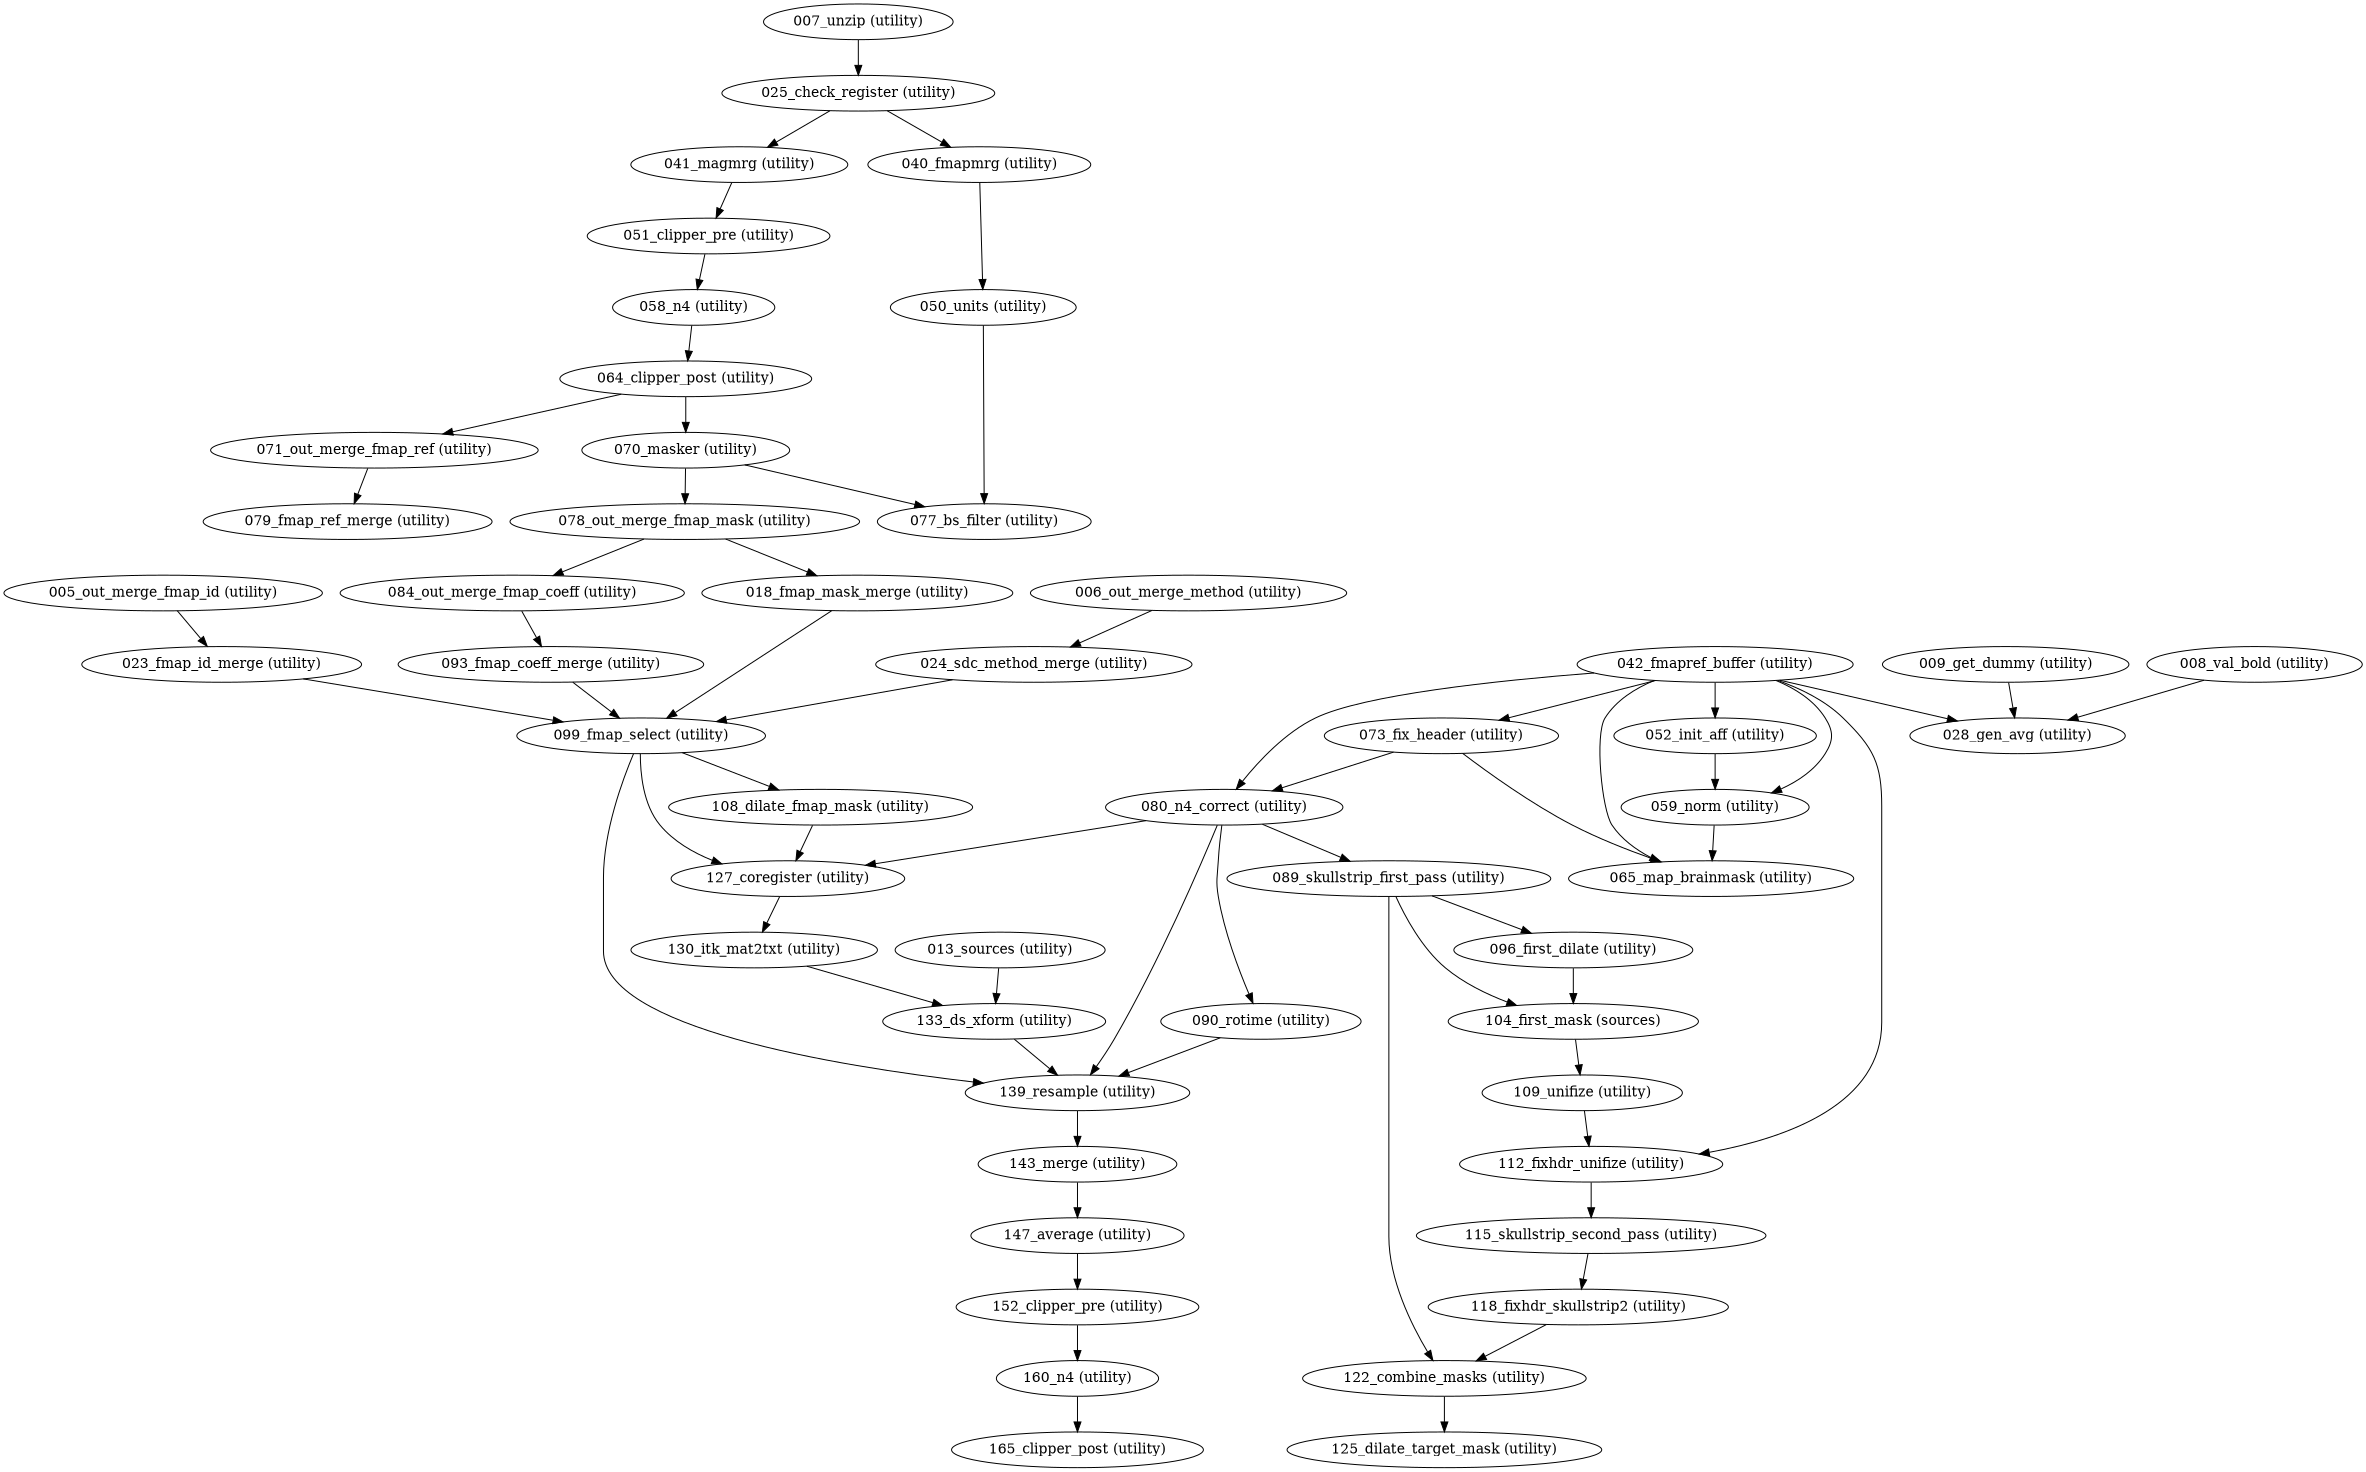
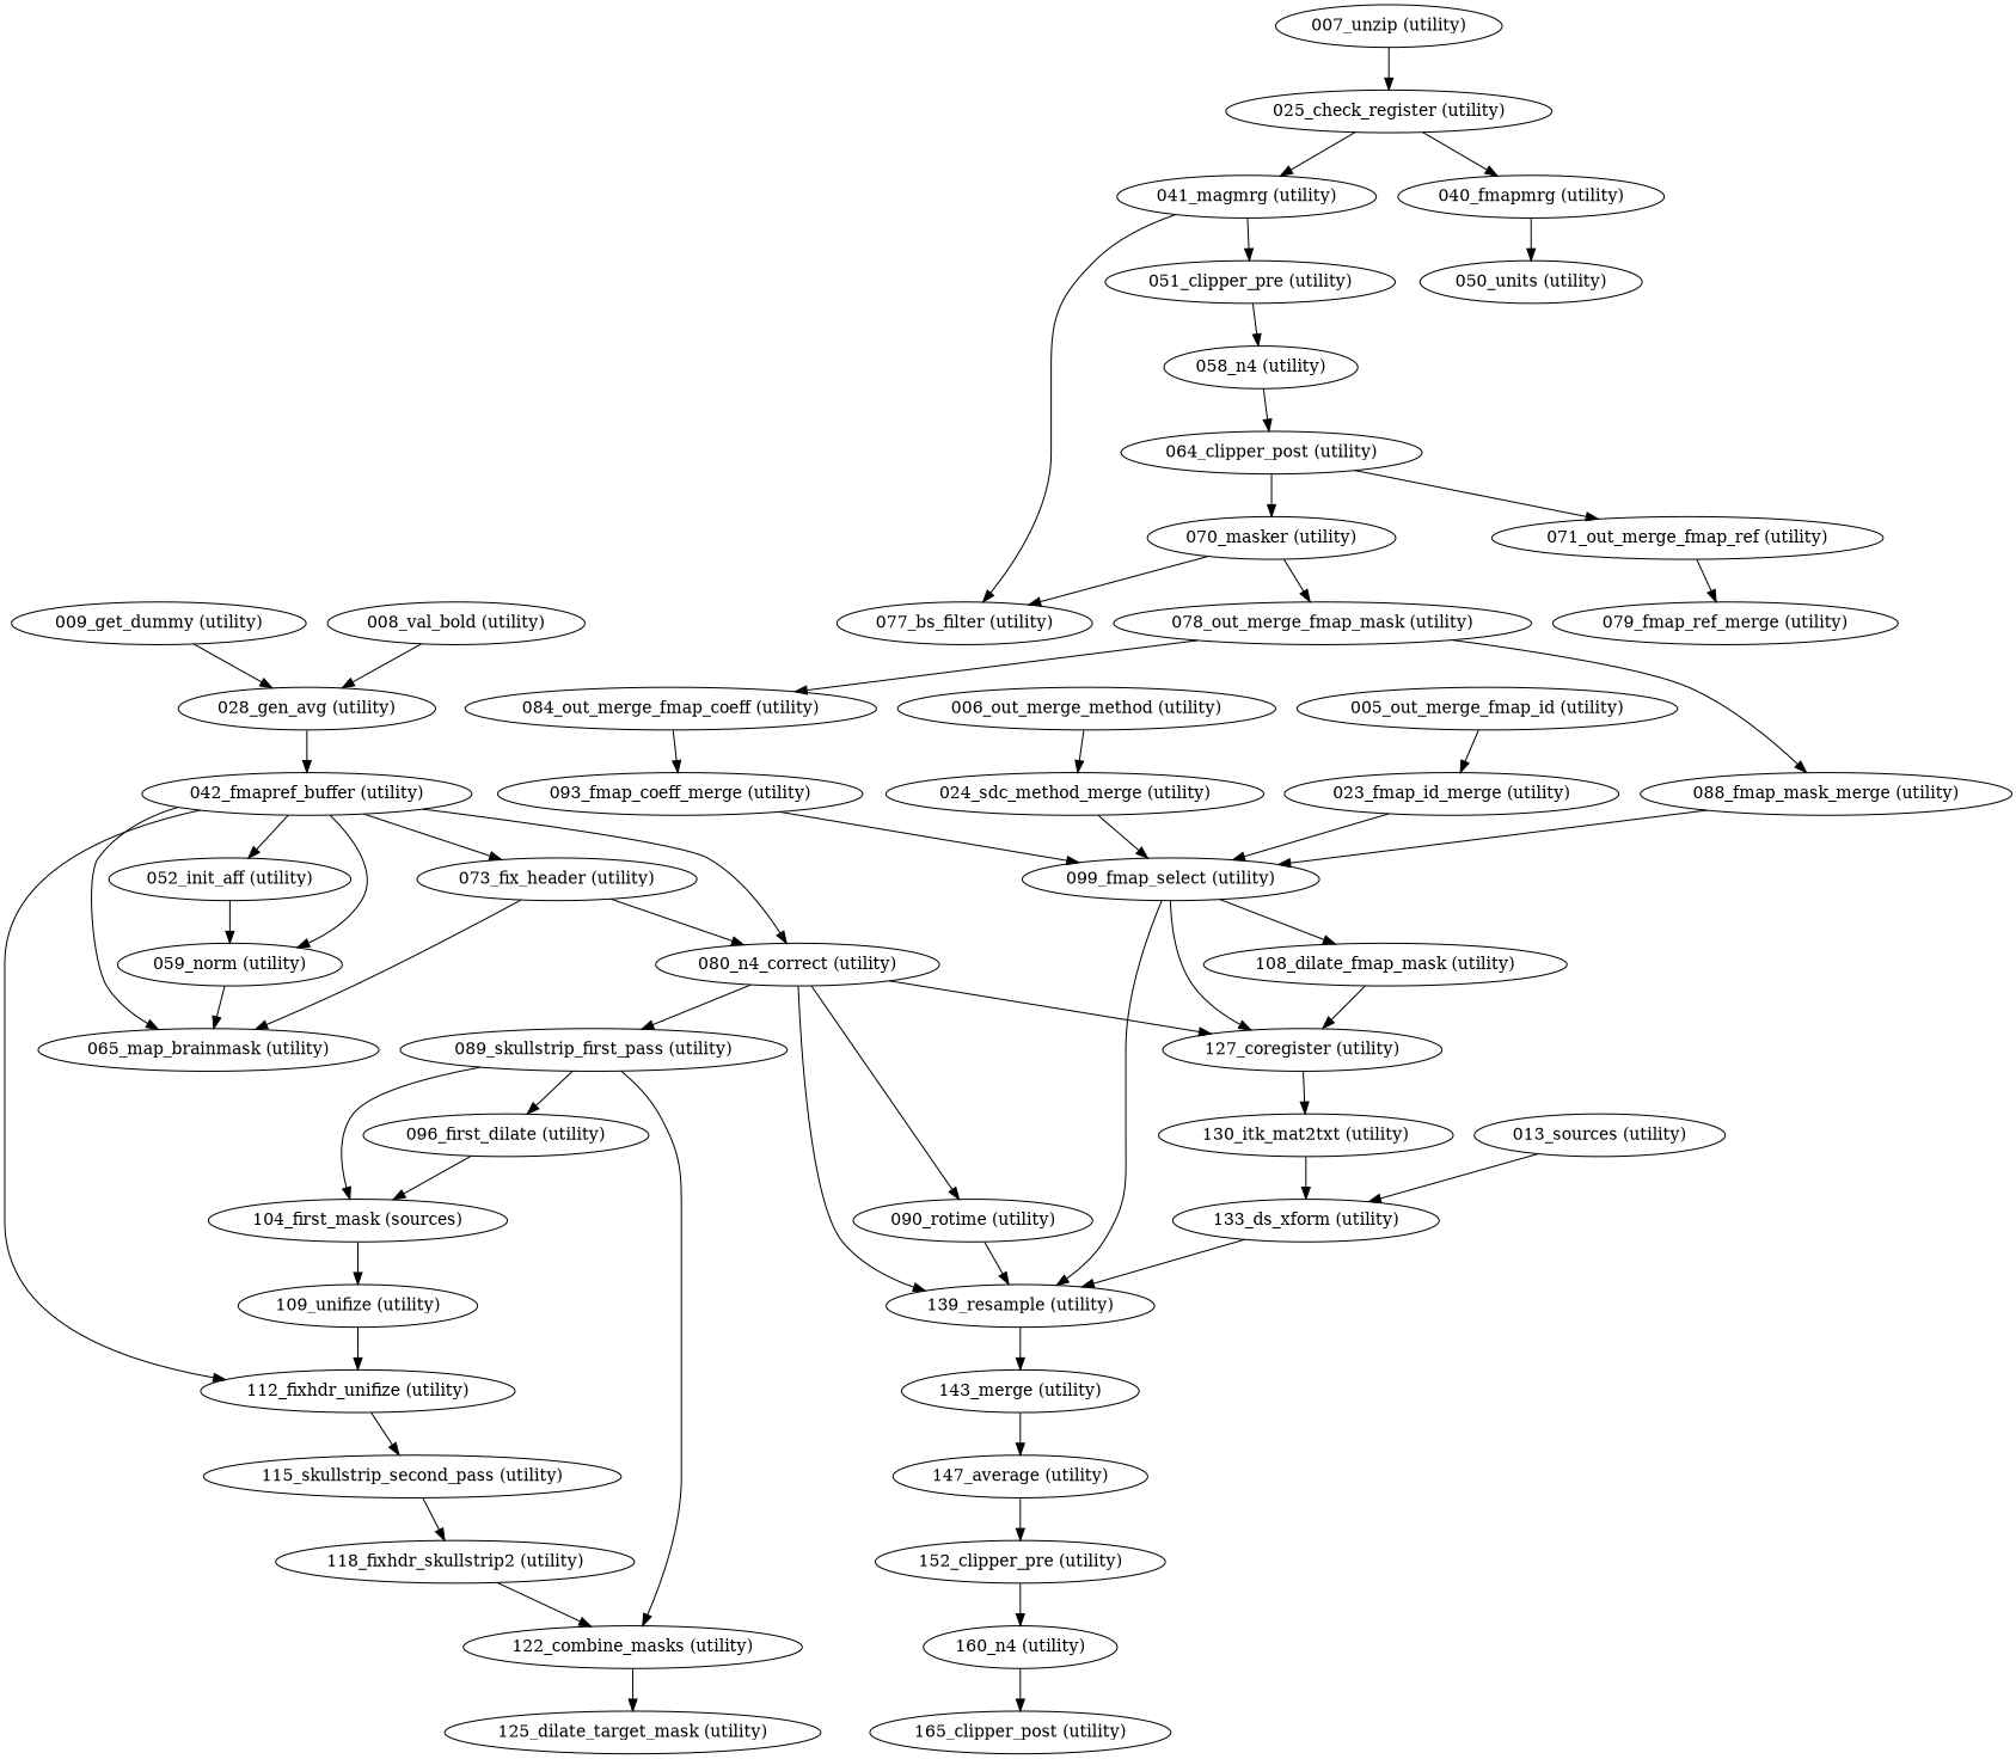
  strict digraph {
    "160_n4 (utility)"
    "165_clipper_post (utility)"
    "152_clipper_pre (utility)"
    "147_average (utility)"
    "143_merge (utility)"
    "139_resample (utility)"
    "090_rotime (utility)"
    "080_n4_correct (utility)"
    "127_coregister (utility)"
    "089_skullstrip_first_pass (utility)"
    "130_itk_mat2txt (utility)"
    "122_combine_masks (utility)"
    n13 [label="104_first_mask (sources)"]
    "096_first_dilate (utility)"
    "133_ds_xform (utility)"
    "125_dilate_target_mask (utility)"
    "109_unifize (utility)"
    "099_fmap_select (utility)"
    "108_dilate_fmap_mask (utility)"
    "073_fix_header (utility)"
    "065_map_brainmask (utility)"
    "042_fmapref_buffer (utility)"
    "059_norm (utility)"
    "052_init_aff (utility)"
    "112_fixhdr_unifize (utility)"
    "118_fixhdr_skullstrip2 (utility)"
    "115_skullstrip_second_pass (utility)"
    "093_fmap_coeff_merge (utility)"
-   "088_fmap_mask_merge (utility)" [label="018_fmap_mask_merge (utility)"]
+   "088_fmap_mask_merge (utility)"
    "024_sdc_method_merge (utility)"
    "023_fmap_id_merge (utility)"
    "013_sources (utility)"
    "028_gen_avg (utility)"
    "071_out_merge_fmap_ref (utility)"
    "079_fmap_ref_merge (utility)"
    "084_out_merge_fmap_coeff (utility)"
    "078_out_merge_fmap_mask (utility)"
    "006_out_merge_method (utility)"
    "005_out_merge_fmap_id (utility)"
    "008_val_bold (utility)"
    "009_get_dummy (utility)"
    "064_clipper_post (utility)"
    "070_masker (utility)"
    "077_bs_filter (utility)"
    "058_n4 (utility)"
    "050_units (utility)"
    "051_clipper_pre (utility)"
    "040_fmapmrg (utility)"
    "041_magmrg (utility)"
    "025_check_register (utility)"
    "007_unzip (utility)"
    "160_n4 (utility)" -> "165_clipper_post (utility)"
    "152_clipper_pre (utility)" -> "160_n4 (utility)"
    "147_average (utility)" -> "152_clipper_pre (utility)"
    "143_merge (utility)" -> "147_average (utility)"
    "139_resample (utility)" -> "143_merge (utility)"
    "090_rotime (utility)" -> "139_resample (utility)"
    "080_n4_correct (utility)" -> "139_resample (utility)"
    "080_n4_correct (utility)" -> "090_rotime (utility)"
    "080_n4_correct (utility)" -> "127_coregister (utility)"
    "080_n4_correct (utility)" -> "089_skullstrip_first_pass (utility)"
    "127_coregister (utility)" -> "130_itk_mat2txt (utility)"
    "089_skullstrip_first_pass (utility)" -> "122_combine_masks (utility)"
    "089_skullstrip_first_pass (utility)" -> n13
    "089_skullstrip_first_pass (utility)" -> "096_first_dilate (utility)"
    "130_itk_mat2txt (utility)" -> "133_ds_xform (utility)"
    "122_combine_masks (utility)" -> "125_dilate_target_mask (utility)"
    n13 -> "109_unifize (utility)"
    "096_first_dilate (utility)" -> n13
    "133_ds_xform (utility)" -> "139_resample (utility)"
    "109_unifize (utility)" -> "112_fixhdr_unifize (utility)"
    "099_fmap_select (utility)" -> "139_resample (utility)"
    "099_fmap_select (utility)" -> "127_coregister (utility)"
    "099_fmap_select (utility)" -> "108_dilate_fmap_mask (utility)"
    "108_dilate_fmap_mask (utility)" -> "127_coregister (utility)"
    "073_fix_header (utility)" -> "080_n4_correct (utility)"
    "073_fix_header (utility)" -> "065_map_brainmask (utility)"
    "042_fmapref_buffer (utility)" -> "080_n4_correct (utility)"
    "042_fmapref_buffer (utility)" -> "073_fix_header (utility)"
    "042_fmapref_buffer (utility)" -> "065_map_brainmask (utility)"
    "042_fmapref_buffer (utility)" -> "059_norm (utility)"
    "042_fmapref_buffer (utility)" -> "052_init_aff (utility)"
    "042_fmapref_buffer (utility)" -> "112_fixhdr_unifize (utility)"
    "059_norm (utility)" -> "065_map_brainmask (utility)"
    "052_init_aff (utility)" -> "059_norm (utility)"
    "112_fixhdr_unifize (utility)" -> "115_skullstrip_second_pass (utility)"
    "118_fixhdr_skullstrip2 (utility)" -> "122_combine_masks (utility)"
    "115_skullstrip_second_pass (utility)" -> "118_fixhdr_skullstrip2 (utility)"
    "093_fmap_coeff_merge (utility)" -> "099_fmap_select (utility)"
    "088_fmap_mask_merge (utility)" -> "099_fmap_select (utility)"
    "024_sdc_method_merge (utility)" -> "099_fmap_select (utility)"
    "023_fmap_id_merge (utility)" -> "099_fmap_select (utility)"
    "013_sources (utility)" -> "133_ds_xform (utility)"
-   "042_fmapref_buffer (utility)" -> "028_gen_avg (utility)"
+   "028_gen_avg (utility)" -> "042_fmapref_buffer (utility)"
    "071_out_merge_fmap_ref (utility)" -> "079_fmap_ref_merge (utility)"
    "084_out_merge_fmap_coeff (utility)" -> "093_fmap_coeff_merge (utility)"
    "078_out_merge_fmap_mask (utility)" -> "088_fmap_mask_merge (utility)"
    "078_out_merge_fmap_mask (utility)" -> "084_out_merge_fmap_coeff (utility)"
    "006_out_merge_method (utility)" -> "024_sdc_method_merge (utility)"
    "005_out_merge_fmap_id (utility)" -> "023_fmap_id_merge (utility)"
    "008_val_bold (utility)" -> "028_gen_avg (utility)"
    "009_get_dummy (utility)" -> "028_gen_avg (utility)"
    "064_clipper_post (utility)" -> "071_out_merge_fmap_ref (utility)"
    "064_clipper_post (utility)" -> "070_masker (utility)"
    "070_masker (utility)" -> "078_out_merge_fmap_mask (utility)"
    "070_masker (utility)" -> "077_bs_filter (utility)"
    "058_n4 (utility)" -> "064_clipper_post (utility)"
-   "050_units (utility)" -> "077_bs_filter (utility)"
+   "041_magmrg (utility)" -> "077_bs_filter (utility)"
    "051_clipper_pre (utility)" -> "058_n4 (utility)"
    "040_fmapmrg (utility)" -> "050_units (utility)"
    "041_magmrg (utility)" -> "051_clipper_pre (utility)"
    "025_check_register (utility)" -> "040_fmapmrg (utility)"
    "025_check_register (utility)" -> "041_magmrg (utility)"
    "007_unzip (utility)" -> "025_check_register (utility)"
  }
